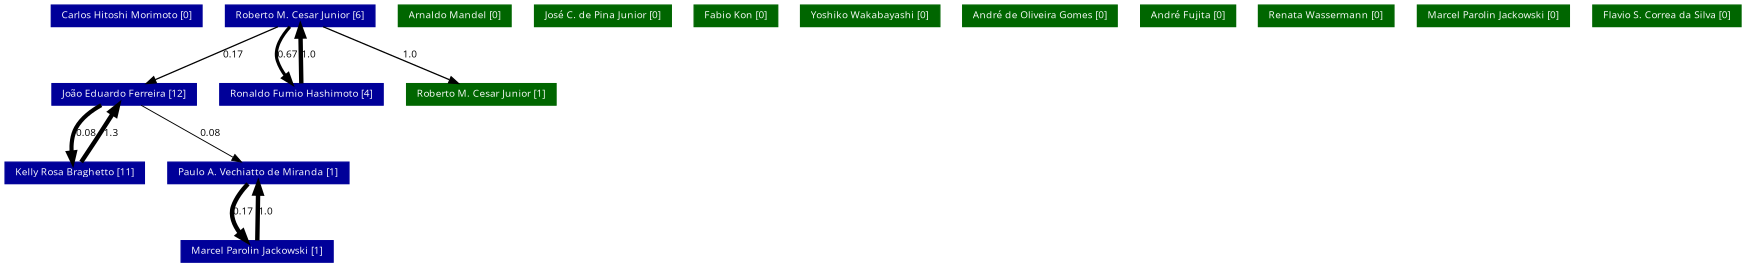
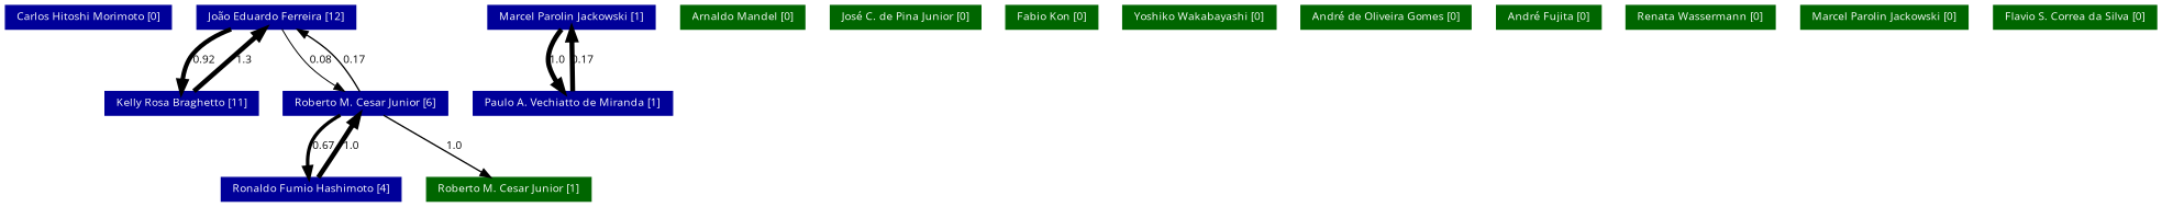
  strict digraph {
    fontname="Open Sans"
    node [color="#006600" fontcolor="#FFFFFF" fontname="Open Sans" fontsize=8 shape=rectangle style=filled]
    edge [arrowhead=normal arrowsize=0.75 fontname="Open Sans" fontsize=8 penwidth=3.5]
    n1 [color="#000099" height=0.23611 label="Carlos Hitoshi Morimoto [0]" width=1.5139]
    n2 [color="#000099" height=0.23611 label="João Eduardo Ferreira [12]" width=1.4583]
    n3 [color="#000099" height=0.23611 label="Kelly Rosa Braghetto [11]" width=1.4167]
    n4 [color="#000099" height=0.23611 label="Roberto M. Cesar Junior [6]" width=1.5]
    n5 [color="#000099" height=0.23611 label="Ronaldo Fumio Hashimoto [4]" width=1.5833]
    n6 [height=0.23611 label="Roberto M. Cesar Junior [1]" width=1.5]
    n7 [color="#000099" height=0.23611 label="Marcel Parolin Jackowski [1]" width=1.5694]
    n8 [color="#000099" height=0.23611 label="Paulo A. Vechiatto de Miranda [1]" width=1.8056]
    n9 [height=0.23611 label="Arnaldo Mandel [0]" width=1.125]
    n10 [height=0.23611 label="José C. de Pina Junior [0]" width=1.3889]
    n11 [height=0.23611 label="Fabio Kon [0]" width=0.86111]
    n12 [height=0.23611 label="Yoshiko Wakabayashi [0]" width=1.3889]
    n13 [height=0.23611 label="André de Oliveira Gomes [0]" width=1.5694]
    n14 [height=0.23611 label="André Fujita [0]" width=0.97222]
    n15 [height=0.23611 label="Renata Wassermann [0]" width=1.3194]
    n16 [height=0.23611 label="Marcel Parolin Jackowski [0]" width=1.5694]
    n17 [height=0.23611 label="Flavio S. Correa da Silva [0]" width=1.5417]
-   n2 -> n3 [label=0.08 penwidth=3.26]
-   n2 -> n8 [label=0.08 penwidth=0.74]
+   n2 -> n3 [label=0.92 penwidth=3.26]
+   n2 -> n4 [label=0.08 penwidth=0.74]
    n3 -> n2 [label=1.3]
    n4 -> n2 [label=0.17 penwidth=1.01]
    n4 -> n5 [label=0.67 penwidth=2.51]
    n4 -> n6 [label=1.0 penwidth=1.01]
    n5 -> n4 [label=1.0]
    n7 -> n8 [label=1.0]
    n8 -> n7 [label=0.17]
  }
